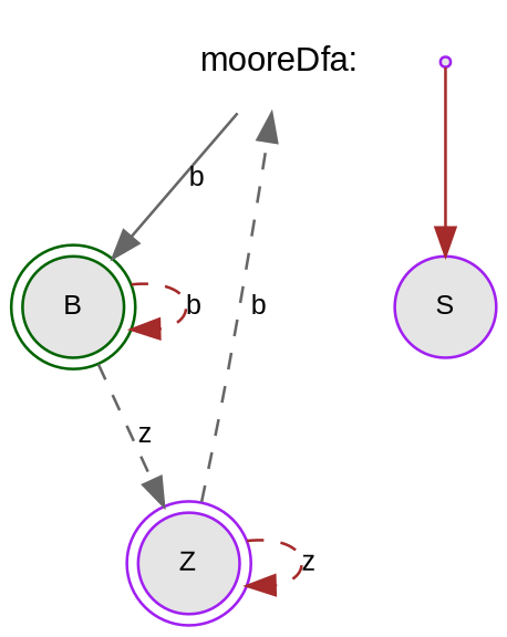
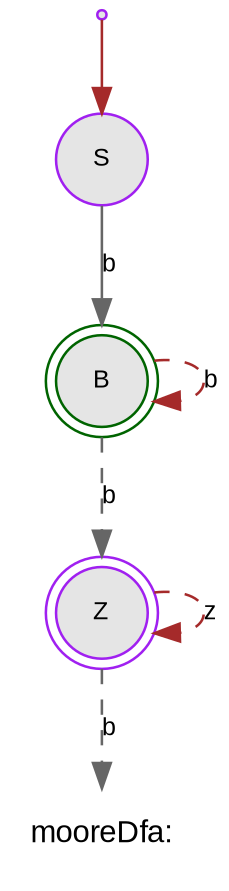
  digraph {
    fontname="Liberation Sans"
    rankdir=TB
    node [color=purple fillcolor=gray90 fontname="Liberation Sans" fontsize=10 shape=circle style=filled]
    edge [color=brown fontname="Liberation Sans" style=dashed fontsize=10]
    "mooreDfa:" [fontsize=12 shape=none style=""]
    START [shape=point]
    S [peripheries=1]
    B [color=darkgreen peripheries=2]
    Z [peripheries=2]
    START -> S [style=solid fontsize=""]
-   "mooreDfa:" -> B [color=gray40 label=b style=solid]
+   S -> B [color=gray40 label=b style=solid]
    B -> B [label=b]
-   B -> Z [color=gray40 label=z]
+   B -> Z [color=gray40 label=b]
    Z -> "mooreDfa:" [color=gray40 label=b]
    Z -> Z [label=z]
  }
